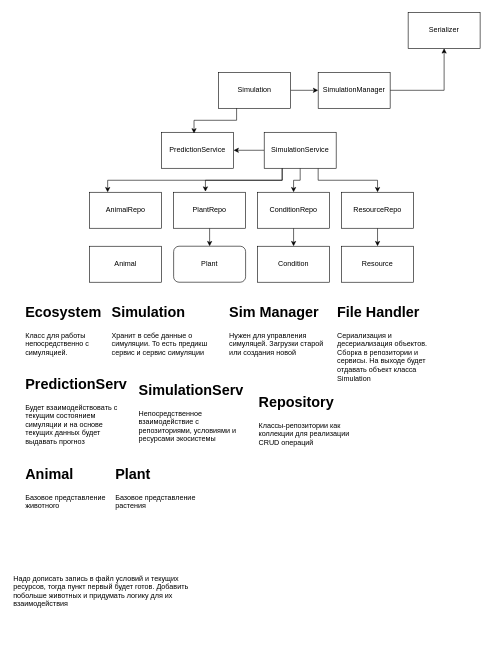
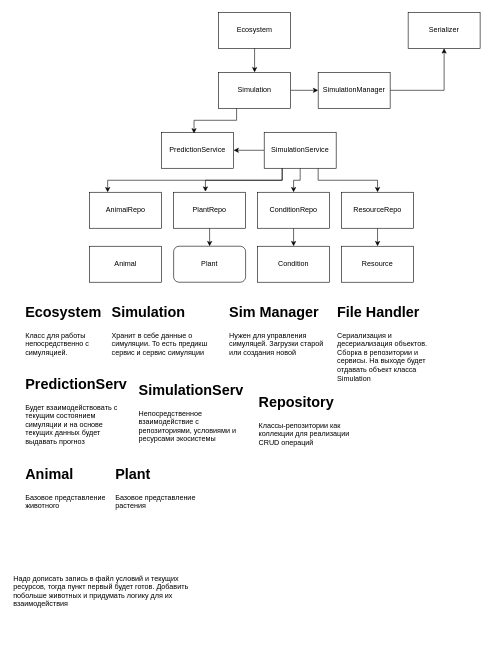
  <mxCell id="0" />
  <mxCell id="1" parent="0" />
+ <mxCell id="2" value="Ecosystem" style="rounded=0;whiteSpace=wrap;html=1;" parent="1" vertex="1"><mxGeometry x="364" y="20" width="120" height="60" as="geometry" /></mxCell>
  <mxCell id="3" style="edgeStyle=orthogonalEdgeStyle;rounded=0;orthogonalLoop=1;jettySize=auto;html=1;exitX=1;exitY=0.5;exitDx=0;exitDy=0;entryX=0;entryY=0.5;entryDx=0;entryDy=0;" parent="1" source="4" target="6" edge="1"><mxGeometry relative="1" as="geometry" /></mxCell>
  <mxCell id="4" value="Simulation" style="rounded=0;whiteSpace=wrap;html=1;" parent="1" vertex="1"><mxGeometry x="364" y="120" width="120" height="60" as="geometry" /></mxCell>
  <mxCell id="5" style="edgeStyle=orthogonalEdgeStyle;rounded=0;orthogonalLoop=1;jettySize=auto;html=1;exitX=1;exitY=0.5;exitDx=0;exitDy=0;entryX=0.5;entryY=1;entryDx=0;entryDy=0;" parent="1" source="6" target="22" edge="1"><mxGeometry relative="1" as="geometry" /></mxCell>
  <mxCell id="6" value="SimulationManager" style="rounded=0;whiteSpace=wrap;html=1;" parent="1" vertex="1"><mxGeometry x="530" y="120" width="120" height="60" as="geometry" /></mxCell>
  <mxCell id="7" style="edgeStyle=orthogonalEdgeStyle;rounded=0;orthogonalLoop=1;jettySize=auto;html=1;exitX=0.25;exitY=1;exitDx=0;exitDy=0;entryX=0.25;entryY=0;entryDx=0;entryDy=0;" parent="1" source="11" target="12" edge="1"><mxGeometry relative="1" as="geometry" /></mxCell>
  <mxCell id="8" style="edgeStyle=orthogonalEdgeStyle;rounded=0;orthogonalLoop=1;jettySize=auto;html=1;exitX=0.5;exitY=1;exitDx=0;exitDy=0;entryX=0.5;entryY=0;entryDx=0;entryDy=0;" parent="1" source="11" target="16" edge="1"><mxGeometry relative="1" as="geometry" /></mxCell>
  <mxCell id="9" style="edgeStyle=orthogonalEdgeStyle;rounded=0;orthogonalLoop=1;jettySize=auto;html=1;exitX=0.75;exitY=1;exitDx=0;exitDy=0;entryX=0.5;entryY=0;entryDx=0;entryDy=0;" parent="1" source="11" target="18" edge="1"><mxGeometry relative="1" as="geometry" /></mxCell>
  <mxCell id="10" style="edgeStyle=orthogonalEdgeStyle;rounded=0;orthogonalLoop=1;jettySize=auto;html=1;" edge="1" parent="1" source="11" target="19"><mxGeometry relative="1" as="geometry" /></mxCell>
  <mxCell id="11" value="SimulationService" style="rounded=0;whiteSpace=wrap;html=1;" parent="1" vertex="1"><mxGeometry x="440" y="220" width="120" height="60" as="geometry" /></mxCell>
  <mxCell id="12" value="AnimalRepo" style="rounded=0;whiteSpace=wrap;html=1;" parent="1" vertex="1"><mxGeometry x="149" y="320" width="120" height="60" as="geometry" /></mxCell>
  <mxCell id="13" style="edgeStyle=orthogonalEdgeStyle;rounded=0;orthogonalLoop=1;jettySize=auto;html=1;exitX=0.5;exitY=1;exitDx=0;exitDy=0;entryX=0.5;entryY=0;entryDx=0;entryDy=0;" parent="1" source="14" target="21" edge="1"><mxGeometry relative="1" as="geometry" /></mxCell>
  <mxCell id="14" value="PlantRepo" style="rounded=0;whiteSpace=wrap;html=1;" parent="1" vertex="1"><mxGeometry x="289" y="320" width="120" height="60" as="geometry" /></mxCell>
  <mxCell id="15" style="edgeStyle=orthogonalEdgeStyle;rounded=0;orthogonalLoop=1;jettySize=auto;html=1;exitX=0.5;exitY=1;exitDx=0;exitDy=0;entryX=0.5;entryY=0;entryDx=0;entryDy=0;" edge="1" parent="1" source="16" target="36"><mxGeometry relative="1" as="geometry" /></mxCell>
  <mxCell id="16" value="ConditionRepo" style="rounded=0;whiteSpace=wrap;html=1;" parent="1" vertex="1"><mxGeometry x="429" y="320" width="120" height="60" as="geometry" /></mxCell>
  <mxCell id="17" style="edgeStyle=orthogonalEdgeStyle;rounded=0;orthogonalLoop=1;jettySize=auto;html=1;exitX=0.5;exitY=1;exitDx=0;exitDy=0;entryX=0.5;entryY=0;entryDx=0;entryDy=0;" edge="1" parent="1" source="18" target="37"><mxGeometry relative="1" as="geometry" /></mxCell>
  <mxCell id="18" value="ResourceRepo" style="rounded=0;whiteSpace=wrap;html=1;" parent="1" vertex="1"><mxGeometry x="569" y="320" width="120" height="60" as="geometry" /></mxCell>
  <mxCell id="19" value="PredictionService" style="rounded=0;whiteSpace=wrap;html=1;" parent="1" vertex="1"><mxGeometry x="269" y="220" width="120" height="60" as="geometry" /></mxCell>
  <mxCell id="20" value="Animal" style="rounded=0;whiteSpace=wrap;html=1;" parent="1" vertex="1"><mxGeometry x="149" y="410" width="120" height="60" as="geometry" /></mxCell>
  <mxCell id="21" value="Plant" style="whiteSpace=wrap;html=1;rounded=1;" parent="1" vertex="1"><mxGeometry x="289" y="410" width="120" height="60" as="geometry" /></mxCell>
  <mxCell id="22" value="Serializer" style="rounded=0;whiteSpace=wrap;html=1;" parent="1" vertex="1"><mxGeometry x="680" y="20" width="120" height="60" as="geometry" /></mxCell>
+ <mxCell id="23" value="" style="endArrow=classic;html=1;rounded=0;exitX=0.5;exitY=1;exitDx=0;exitDy=0;entryX=0.5;entryY=0;entryDx=0;entryDy=0;" parent="1" source="2" target="4" edge="1"><mxGeometry width="50" height="50" relative="1" as="geometry"><mxPoint x="400" y="350" as="sourcePoint" /><mxPoint x="450" y="300" as="targetPoint" /></mxGeometry></mxCell>
  <mxCell id="24" style="edgeStyle=orthogonalEdgeStyle;rounded=0;orthogonalLoop=1;jettySize=auto;html=1;exitX=0.25;exitY=1;exitDx=0;exitDy=0;entryX=0.45;entryY=0.033;entryDx=0;entryDy=0;entryPerimeter=0;" parent="1" source="4" target="19" edge="1"><mxGeometry relative="1" as="geometry" /></mxCell>
  <mxCell id="25" style="edgeStyle=orthogonalEdgeStyle;rounded=0;orthogonalLoop=1;jettySize=auto;html=1;exitX=0.25;exitY=1;exitDx=0;exitDy=0;entryX=0.442;entryY=-0.017;entryDx=0;entryDy=0;entryPerimeter=0;" parent="1" source="11" target="14" edge="1"><mxGeometry relative="1" as="geometry" /></mxCell>
  <mxCell id="26" value="&lt;h1 style=&quot;margin-top: 0px;&quot;&gt;Ecosystem&lt;/h1&gt;&lt;div&gt;Класс для работы непосредственно с симуляцией.&lt;/div&gt;" style="text;html=1;whiteSpace=wrap;overflow=hidden;rounded=0;" parent="1" vertex="1"><mxGeometry x="40" y="500" width="180" height="120" as="geometry" /></mxCell>
  <mxCell id="27" value="&lt;h1 style=&quot;margin-top: 0px;&quot;&gt;Simulation&lt;/h1&gt;&lt;div&gt;Хранит в себе данные о симуляции. То есть предикш сервис и сервис симуляции&lt;/div&gt;" style="text;html=1;whiteSpace=wrap;overflow=hidden;rounded=0;" parent="1" vertex="1"><mxGeometry x="184" y="500" width="180" height="120" as="geometry" /></mxCell>
  <mxCell id="28" value="&lt;h1 style=&quot;margin-top: 0px;&quot;&gt;Sim Manager&lt;/h1&gt;&lt;div&gt;Нужен для управления симуляцей. Загрузки старой или создания новой&lt;/div&gt;" style="text;html=1;whiteSpace=wrap;overflow=hidden;rounded=0;" parent="1" vertex="1"><mxGeometry x="380" y="500" width="180" height="120" as="geometry" /></mxCell>
  <mxCell id="29" value="&lt;h1 style=&quot;margin-top: 0px;&quot;&gt;File Handler&lt;/h1&gt;&lt;div&gt;Сериализация и десериализация объектов. Сборка в репозитории и сервисы. На выходе будет отдавать объект класса Simulation&lt;/div&gt;" style="text;html=1;whiteSpace=wrap;overflow=hidden;rounded=0;" parent="1" vertex="1"><mxGeometry x="560" y="500" width="180" height="140" as="geometry" /></mxCell>
  <mxCell id="30" value="&lt;h1 style=&quot;margin-top: 0px;&quot;&gt;PredictionServ&lt;/h1&gt;&lt;div&gt;Будет взаимодействовать с текущим состоянием симуляции и на основе текущих данных будет выдавать прогноз&lt;/div&gt;" style="text;html=1;whiteSpace=wrap;overflow=hidden;rounded=0;" parent="1" vertex="1"><mxGeometry x="40" y="620" width="180" height="140" as="geometry" /></mxCell>
  <mxCell id="31" value="&lt;h1 style=&quot;margin-top: 0px;&quot;&gt;SimulationServ&lt;/h1&gt;&lt;div&gt;Непосредственное взаимодействие с репозиториями, условиями и ресурсами экосистемы&lt;/div&gt;" style="text;html=1;whiteSpace=wrap;overflow=hidden;rounded=0;" parent="1" vertex="1"><mxGeometry x="229" y="630" width="180" height="120" as="geometry" /></mxCell>
  <mxCell id="32" value="&lt;h1 style=&quot;margin-top: 0px;&quot;&gt;Repository&lt;/h1&gt;&lt;div&gt;Классы-репозитории как коллекции для реализации CRUD операций&lt;/div&gt;" style="text;html=1;whiteSpace=wrap;overflow=hidden;rounded=0;" parent="1" vertex="1"><mxGeometry x="429" y="650" width="180" height="120" as="geometry" /></mxCell>
  <mxCell id="33" value="&lt;h1 style=&quot;margin-top: 0px;&quot;&gt;Animal&lt;/h1&gt;&lt;div&gt;Базовое представление животного&lt;/div&gt;" style="text;html=1;whiteSpace=wrap;overflow=hidden;rounded=0;" parent="1" vertex="1"><mxGeometry x="40" y="770" width="180" height="120" as="geometry" /></mxCell>
  <mxCell id="34" value="&lt;h1 style=&quot;margin-top: 0px;&quot;&gt;Plant&lt;/h1&gt;&lt;div&gt;Базовое представление растения&lt;/div&gt;" style="text;html=1;whiteSpace=wrap;overflow=hidden;rounded=0;" parent="1" vertex="1"><mxGeometry x="190" y="770" width="180" height="120" as="geometry" /></mxCell>
  <mxCell id="35" value="Надо дописать запись в файл условий и текущих ресурсов, тогда пункт первый будет готов. Добавить побольше животных и придумать логику для их взаимодействия" style="text;html=1;align=left;verticalAlign=top;whiteSpace=wrap;rounded=0;" parent="1" vertex="1"><mxGeometry x="20" y="950" width="320" height="130" as="geometry" /></mxCell>
  <mxCell id="36" value="Condition" style="rounded=0;whiteSpace=wrap;html=1;" vertex="1" parent="1"><mxGeometry x="429" y="410" width="120" height="60" as="geometry" /></mxCell>
  <mxCell id="37" value="Resource" style="rounded=0;whiteSpace=wrap;html=1;" vertex="1" parent="1"><mxGeometry x="569" y="410" width="120" height="60" as="geometry" /></mxCell>
